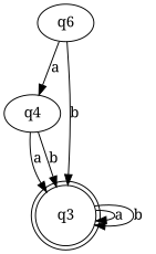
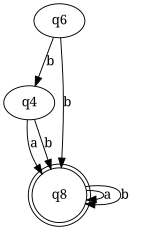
  digraph {
    fontname="Noto Serif"
    node [fontname="Noto Serif"]
    edge [fontname="Noto Serif"]
    n1 [label=q6]
    q4
-   q3 [shape=doublecircle]
-   n1 -> q4 [label=a]
+   q3 [shape=doublecircle label=q8]
+   n1 -> q4 [label=b]
    n1 -> q3 [label=b]
    q4 -> q3 [label=a]
    q4 -> q3 [label=b]
    q3 -> q3 [label=a]
    q3 -> q3 [label=b]
  }
